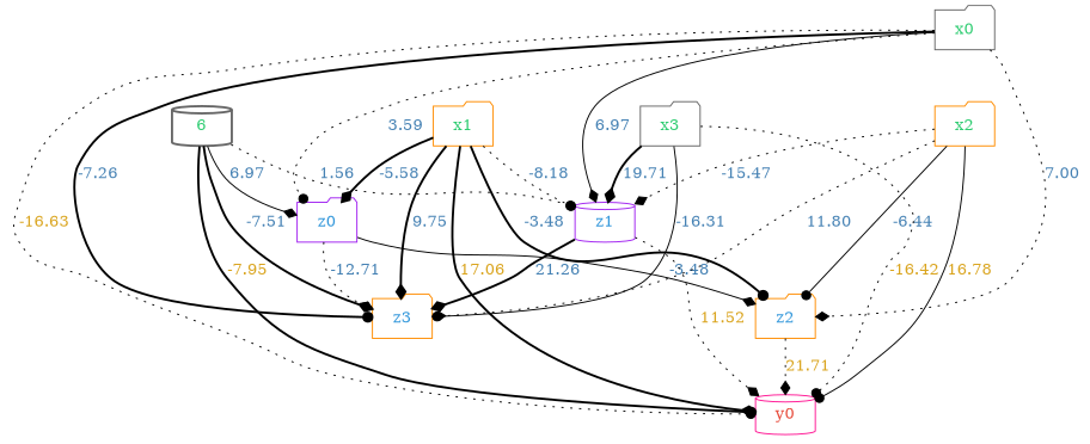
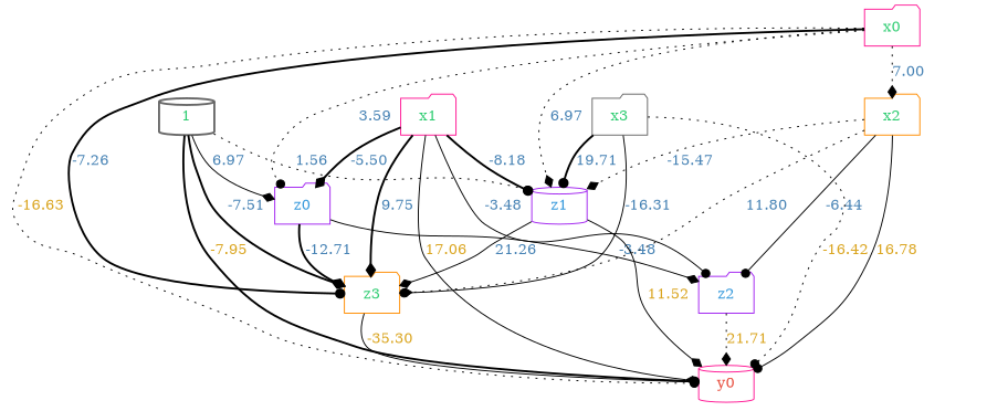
  strict digraph {
    node [color=darkorange fontcolor="#2ecc71" shape=folder style=wedged]
    edge [arrowhead=diamond fontcolor=steelblue style=dotted]
-   n1 [color=gray40 label=6 shape=cylinder style=bold]
+   n1 [color=gray40 label=1 shape=cylinder style=bold]
    n2 [bias=-0.1326925903558731 color=purple fontcolor="#3498db" label=z0]
    n3 [bias=1.561769962310791 color=purple fontcolor="#3498db" label=z1 shape=cylinder]
-   n4 [bias=-7.507012844085693 fontcolor="#3498db" label=z3]
+   n4 [bias=-7.507012844085693 label=z3]
    n5 [bias=-7.952315330505371 color=deeppink fontcolor="#e74c3c" label=y0 shape=cylinder]
-   n6 [bias=2.6964492797851562 fontcolor="#3498db" label=z2]
-   n7 [color=gray40 label=x0]
-   n8 [label=x1]
+   n6 [bias=2.6964492797851562 color=purple fontcolor="#3498db" label=z2]
+   n7 [color=deeppink label=x0]
+   n8 [color=deeppink label=x1]
    n9 [label=x2]
    n10 [color=gray40 label=x3]
    n1 -> n2 [bias=-0.1326925903558731 label=6.97 style=solid]
    n1 -> n3 [arrowhead=dot bias=1.561769962310791 label=1.56]
    n1 -> n4 [bias=-7.507012844085693 label=-7.51 style=bold]
    n1 -> n5 [arrowhead=dot bias=-7.952315330505371 fontcolor=goldenrod label=-7.95 style=bold]
-   n2 -> n4 [label=-12.71 weight=-12.71424388885498]
+   n2 -> n4 [label=-12.71 style=bold weight=-12.71424388885498]
    n2 -> n6 [label=-3.48 style=solid weight=9.74548625946045]
-   n3 -> n4 [label=21.26 style=bold weight=21.257747650146484]
-   n3 -> n5 [fontcolor=goldenrod label=11.52 weight=11.51557445526123]
+   n3 -> n4 [label=21.26 style=solid weight=21.257747650146484]
+   n3 -> n5 [fontcolor=goldenrod label=11.52 style=solid weight=11.51557445526123]
+   n4 -> n5 [arrowhead=dot fontcolor=goldenrod label=-35.30 style=solid weight=-35.297725677490234]
    n6 -> n5 [fontcolor=goldenrod label=21.71 weight=21.70737075805664]
    n7 -> n2 [arrowhead=dot label=3.59 weight=3.589465379714966]
-   n7 -> n3 [label=6.97 style=solid weight=6.9746832847595215]
+   n7 -> n3 [label=6.97 weight=6.9746832847595215]
    n7 -> n4 [arrowhead=dot label=-7.26 style=bold weight=-7.2600998878479]
    n7 -> n5 [arrowhead=dot fontcolor=goldenrod label=-16.63 weight=-16.626384735107422]
-   n7 -> n6 [label=7.00 weight=6.997702598571777]
-   n8 -> n2 [label=-5.58 style=bold weight=-5.497158050537109]
-   n8 -> n3 [arrowhead=dot label=-8.18 weight=-8.17778491973877]
+   n7 -> n9 [label=7.00 weight=6.997702598571777]
+   n8 -> n2 [label=-5.50 style=bold weight=-5.497158050537109]
+   n8 -> n3 [arrowhead=dot label=-8.18 style=bold weight=-8.17778491973877]
    n8 -> n4 [label=9.75 style=bold weight=3.514960527420044]
-   n8 -> n5 [fontcolor=goldenrod label=17.06 style=bold weight=17.059856414794922]
-   n8 -> n6 [arrowhead=dot label=-3.48 style=bold weight=-3.484286308288574]
+   n8 -> n5 [fontcolor=goldenrod label=17.06 style=solid weight=17.059856414794922]
+   n8 -> n6 [arrowhead=dot label=-3.48 style=solid weight=-3.484286308288574]
    n9 -> n3 [label=-15.47 weight=-14.47148609161377]
    n9 -> n4 [label=11.80 weight=11.803232192993164]
    n9 -> n5 [arrowhead=dot fontcolor=goldenrod label=16.78 style=solid weight=16.78195571899414]
    n9 -> n6 [arrowhead=dot label=-6.44 style=solid weight=-6.473998069763184]
-   n10 -> n3 [label=19.71 style=bold weight=19.71103858947754]
+   n10 -> n3 [arrowhead=dot label=19.71 style=bold weight=19.71103858947754]
    n10 -> n4 [arrowhead=dot label=-16.31 style=solid weight=-16.30872917175293]
    n10 -> n5 [arrowhead=dot fontcolor=goldenrod label=-16.42 weight=-16.418407440185547]
  }
